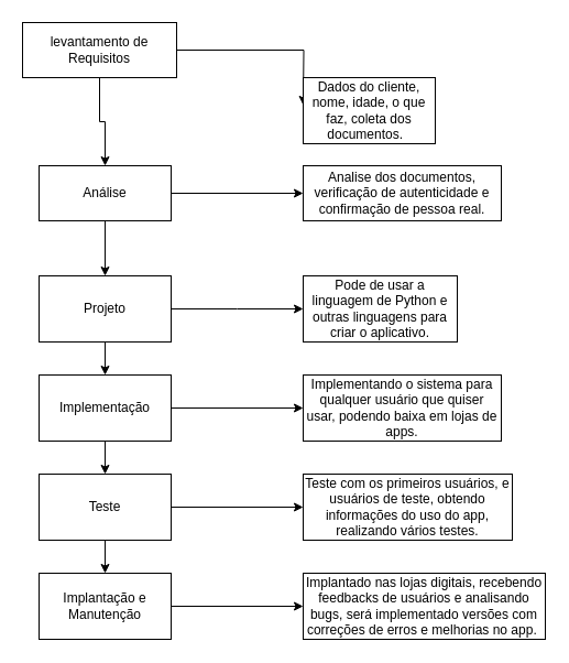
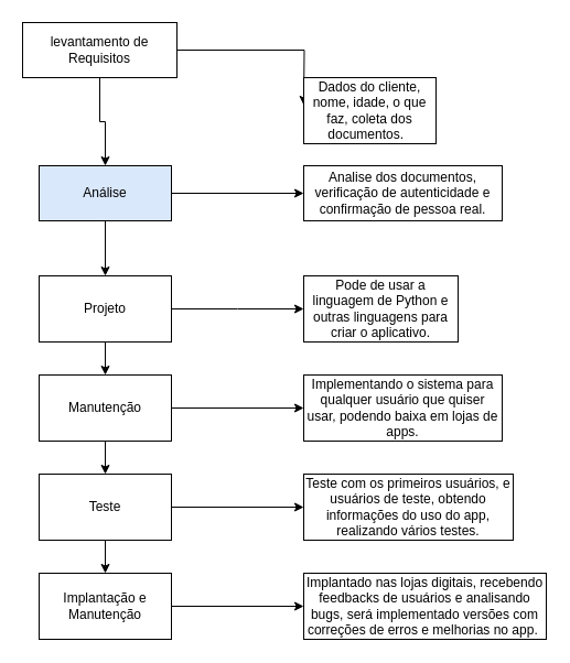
  <mxCell id="0" />
  <mxCell id="1" parent="0" />
  <mxCell id="2" style="edgeStyle=orthogonalEdgeStyle;rounded=0;orthogonalLoop=1;jettySize=auto;html=1;exitX=0.5;exitY=1;exitDx=0;exitDy=0;entryX=0.5;entryY=0;entryDx=0;entryDy=0;" edge="1" parent="1" source="4" target="7"><mxGeometry relative="1" as="geometry" /></mxCell>
  <mxCell id="3" style="edgeStyle=orthogonalEdgeStyle;rounded=0;orthogonalLoop=1;jettySize=auto;html=1;" edge="1" parent="1" source="4"><mxGeometry relative="1" as="geometry"><mxPoint x="275" y="95" as="targetPoint" /></mxGeometry></mxCell>
  <mxCell id="4" value="levantamento de Requisitos" style="whiteSpace=wrap;html=1;" vertex="1" parent="1"><mxGeometry x="20" y="20" width="140" height="50" as="geometry" /></mxCell>
  <mxCell id="5" style="edgeStyle=orthogonalEdgeStyle;rounded=0;orthogonalLoop=1;jettySize=auto;html=1;exitX=0.5;exitY=1;exitDx=0;exitDy=0;entryX=0.5;entryY=0;entryDx=0;entryDy=0;" edge="1" parent="1" source="7" target="10"><mxGeometry relative="1" as="geometry" /></mxCell>
  <mxCell id="6" style="edgeStyle=orthogonalEdgeStyle;rounded=0;orthogonalLoop=1;jettySize=auto;html=1;exitX=1;exitY=0.5;exitDx=0;exitDy=0;entryX=0;entryY=0.5;entryDx=0;entryDy=0;" edge="1" parent="1" source="7" target="20"><mxGeometry relative="1" as="geometry" /></mxCell>
- <mxCell id="7" value="Análise" style="whiteSpace=wrap;html=1;" vertex="1" parent="1"><mxGeometry x="35" y="150" width="120" height="50" as="geometry" /></mxCell>
+ <mxCell id="7" value="Análise" style="whiteSpace=wrap;html=1;fillColor=#dae8fc;" vertex="1" parent="1"><mxGeometry x="35" y="150" width="120" height="50" as="geometry" /></mxCell>
  <mxCell id="8" style="edgeStyle=orthogonalEdgeStyle;rounded=0;orthogonalLoop=1;jettySize=auto;html=1;exitX=0.5;exitY=1;exitDx=0;exitDy=0;entryX=0.5;entryY=0;entryDx=0;entryDy=0;" edge="1" parent="1" source="10" target="13"><mxGeometry relative="1" as="geometry" /></mxCell>
  <mxCell id="9" style="edgeStyle=orthogonalEdgeStyle;rounded=0;orthogonalLoop=1;jettySize=auto;html=1;" edge="1" parent="1" source="10"><mxGeometry relative="1" as="geometry"><mxPoint x="275" y="280" as="targetPoint" /></mxGeometry></mxCell>
  <mxCell id="10" value="Projeto" style="whiteSpace=wrap;html=1;" vertex="1" parent="1"><mxGeometry x="35" y="250" width="120" height="60" as="geometry" /></mxCell>
  <mxCell id="11" value="" style="edgeStyle=orthogonalEdgeStyle;rounded=0;orthogonalLoop=1;jettySize=auto;html=1;" edge="1" parent="1" source="13" target="16"><mxGeometry relative="1" as="geometry" /></mxCell>
  <mxCell id="12" style="edgeStyle=orthogonalEdgeStyle;rounded=0;orthogonalLoop=1;jettySize=auto;html=1;exitX=1;exitY=0.5;exitDx=0;exitDy=0;entryX=0;entryY=0.5;entryDx=0;entryDy=0;" edge="1" parent="1" source="13" target="22"><mxGeometry relative="1" as="geometry" /></mxCell>
- <mxCell id="13" value="Implementação" style="whiteSpace=wrap;html=1;" vertex="1" parent="1"><mxGeometry x="35" y="340" width="120" height="60" as="geometry" /></mxCell>
+ <mxCell id="13" value="Manutenção" style="whiteSpace=wrap;html=1;" vertex="1" parent="1"><mxGeometry x="35" y="340" width="120" height="60" as="geometry" /></mxCell>
  <mxCell id="14" style="edgeStyle=orthogonalEdgeStyle;rounded=0;orthogonalLoop=1;jettySize=auto;html=1;exitX=0.5;exitY=1;exitDx=0;exitDy=0;entryX=0.5;entryY=0;entryDx=0;entryDy=0;" edge="1" parent="1" source="16" target="18"><mxGeometry relative="1" as="geometry" /></mxCell>
  <mxCell id="15" style="edgeStyle=orthogonalEdgeStyle;rounded=0;orthogonalLoop=1;jettySize=auto;html=1;exitX=1;exitY=0.5;exitDx=0;exitDy=0;entryX=0;entryY=0.5;entryDx=0;entryDy=0;" edge="1" parent="1" source="16" target="23"><mxGeometry relative="1" as="geometry" /></mxCell>
  <mxCell id="16" value="Teste" style="whiteSpace=wrap;html=1;" vertex="1" parent="1"><mxGeometry x="35" y="430" width="120" height="60" as="geometry" /></mxCell>
  <mxCell id="17" value="" style="edgeStyle=orthogonalEdgeStyle;rounded=0;orthogonalLoop=1;jettySize=auto;html=1;" edge="1" parent="1" source="18" target="24"><mxGeometry relative="1" as="geometry" /></mxCell>
  <mxCell id="18" value="Implantação e Manutenção" style="whiteSpace=wrap;html=1;" vertex="1" parent="1"><mxGeometry x="35" y="520" width="120" height="60" as="geometry" /></mxCell>
  <mxCell id="19" value="Dados do cliente, nome, idade, o que faz, coleta dos documentos.&amp;nbsp;&amp;nbsp;" style="whiteSpace=wrap;html=1;" vertex="1" parent="1"><mxGeometry x="275" y="70" width="120" height="60" as="geometry" /></mxCell>
  <mxCell id="20" value="Analise dos documentos, verificação de autenticidade e confirmação de pessoa real." style="whiteSpace=wrap;html=1;" vertex="1" parent="1"><mxGeometry x="275" y="150" width="180" height="50" as="geometry" /></mxCell>
  <mxCell id="21" value="Pode de usar a linguagem de Python e outras linguagens para criar o aplicativo." style="whiteSpace=wrap;html=1;" vertex="1" parent="1"><mxGeometry x="275" y="250" width="140" height="60" as="geometry" /></mxCell>
  <mxCell id="22" value="Implementando o sistema para qualquer usuário que quiser usar, podendo baixa em lojas de apps." style="whiteSpace=wrap;html=1;" vertex="1" parent="1"><mxGeometry x="275" y="340" width="180" height="60" as="geometry" /></mxCell>
  <mxCell id="23" value="Teste com os primeiros usuários, e usuários de teste, obtendo informações do uso do app, realizando vários testes." style="whiteSpace=wrap;html=1;" vertex="1" parent="1"><mxGeometry x="275" y="430" width="190" height="60" as="geometry" /></mxCell>
  <mxCell id="24" value="Implantado nas lojas digitais, recebendo feedbacks de usuários e analisando bugs, será implementado versões com correções de erros e melhorias no app.&amp;nbsp;" style="whiteSpace=wrap;html=1;" vertex="1" parent="1"><mxGeometry x="275" y="520" width="220" height="60" as="geometry" /></mxCell>
